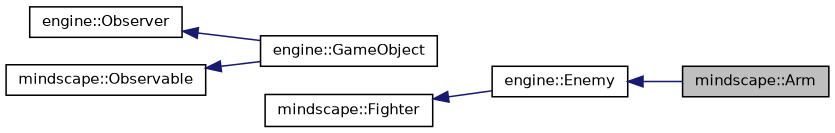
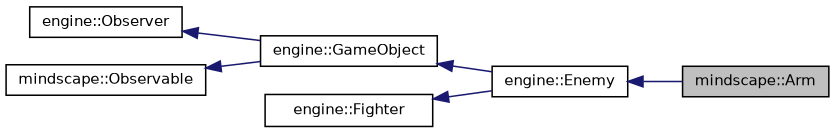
  digraph {
    rankdir=LR
    node [color=black fillcolor=white fontname=Helvetica fontsize=10 shape=record style=filled]
    edge [color=midnightblue dir=back fontname=Helvetica fontsize=10 labelfontname=Helvetica labelfontsize=10 style=solid]
    n1 [fillcolor=grey75 fontcolor=black height=0.2 label="mindscape::Arm" width=0.4]
    n2 [height=0.2 label="engine::Enemy" width=0.4]
    n3 [height=0.2 label="engine::GameObject" width=0.4]
    n4 [height=0.2 label="engine::Observer" width=0.4]
    n5 [height=0.2 label="mindscape::Observable" width=0.4]
-   n6 [height=0.2 label="mindscape::Fighter" width=0.4]
+   n6 [height=0.2 label="engine::Fighter" width=0.4]
    n2 -> n1
+   n3 -> n2
    n4 -> n3
    n5 -> n3
    n6 -> n2
  }
